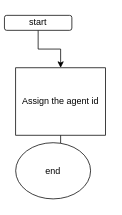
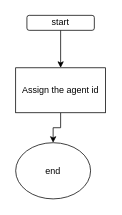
  <mxCell id="0" />
  <mxCell id="1" parent="0" />
  <mxCell id="2" value="" style="edgeStyle=orthogonalEdgeStyle;rounded=0;orthogonalLoop=1;jettySize=auto;html=1;" edge="1" parent="1" source="3" target="5"><mxGeometry relative="1" as="geometry" /></mxCell>
- <mxCell id="3" value="start" style="rounded=1;whiteSpace=wrap;html=1;" vertex="1" parent="1"><mxGeometry x="5" y="20" width="90" height="20" as="geometry" /></mxCell>
+ <mxCell id="3" value="start" style="rounded=1;whiteSpace=wrap;html=1;" vertex="1" parent="1"><mxGeometry x="35" y="20" width="90" height="20" as="geometry" /></mxCell>
  <mxCell id="4" value="" style="edgeStyle=orthogonalEdgeStyle;rounded=0;orthogonalLoop=1;jettySize=auto;html=1;" edge="1" parent="1" source="5" target="6"><mxGeometry relative="1" as="geometry" /></mxCell>
- <mxCell id="5" value="Assign the agent id" style="rounded=0;whiteSpace=wrap;html=1;" vertex="1" parent="1"><mxGeometry x="20" y="90" width="120" height="90" as="geometry" /></mxCell>
+ <mxCell id="5" value="Assign the agent id" style="rounded=0;whiteSpace=wrap;html=1;" vertex="1" parent="1"><mxGeometry x="20" y="90" width="120" height="60" as="geometry" /></mxCell>
  <mxCell id="6" value="end" style="ellipse;whiteSpace=wrap;html=1;rounded=0;" vertex="1" parent="1"><mxGeometry x="20" y="190" width="100" height="75" as="geometry" /></mxCell>
